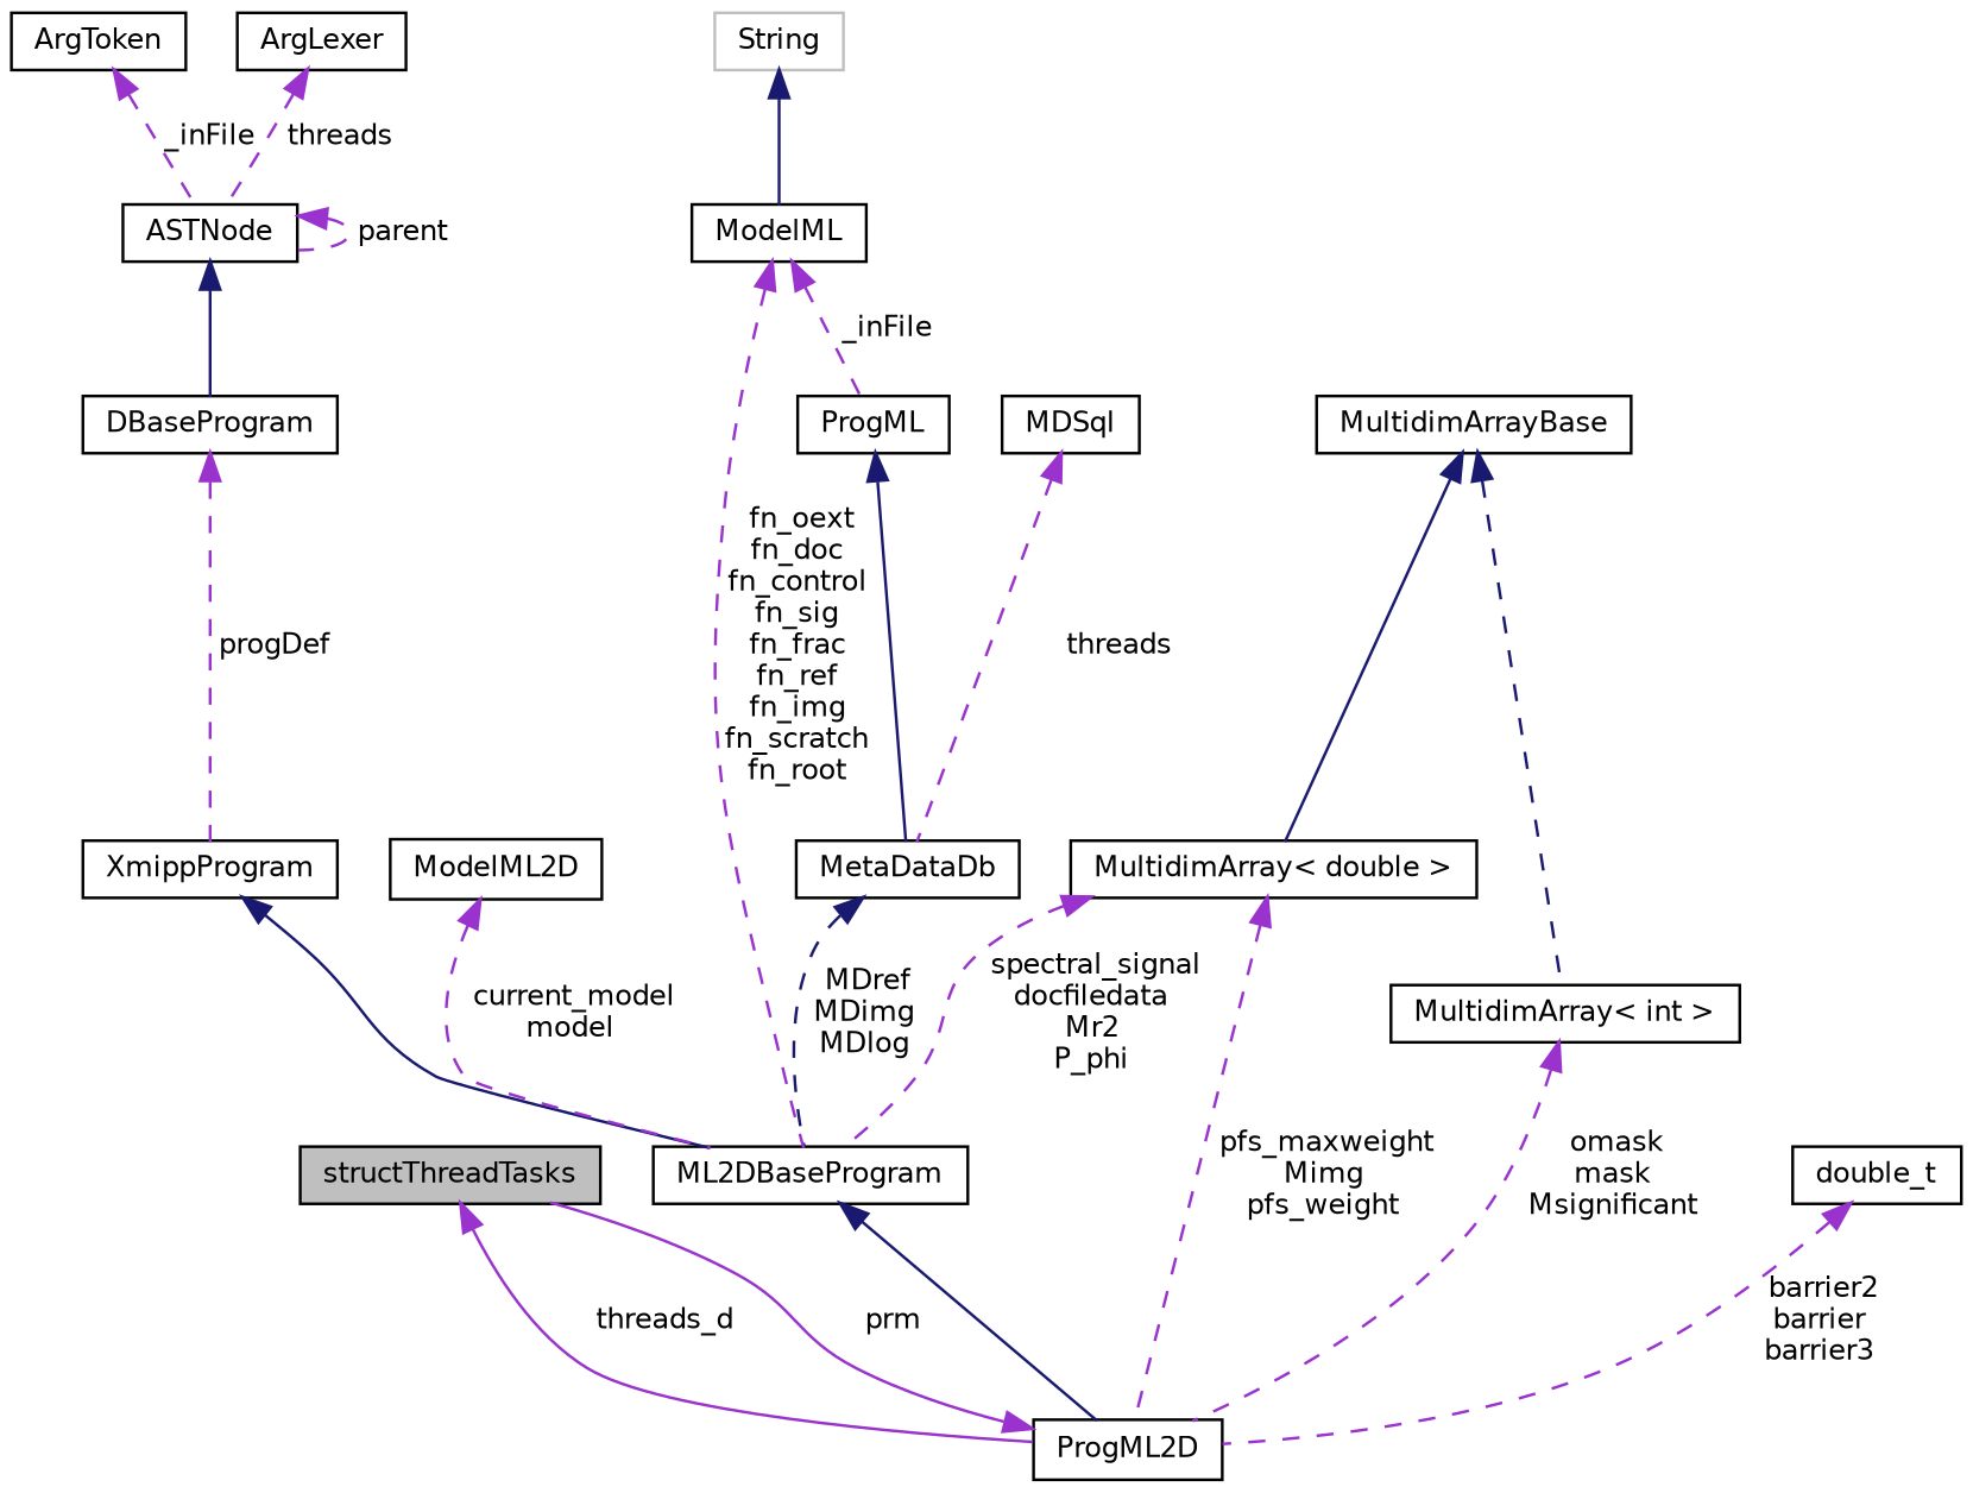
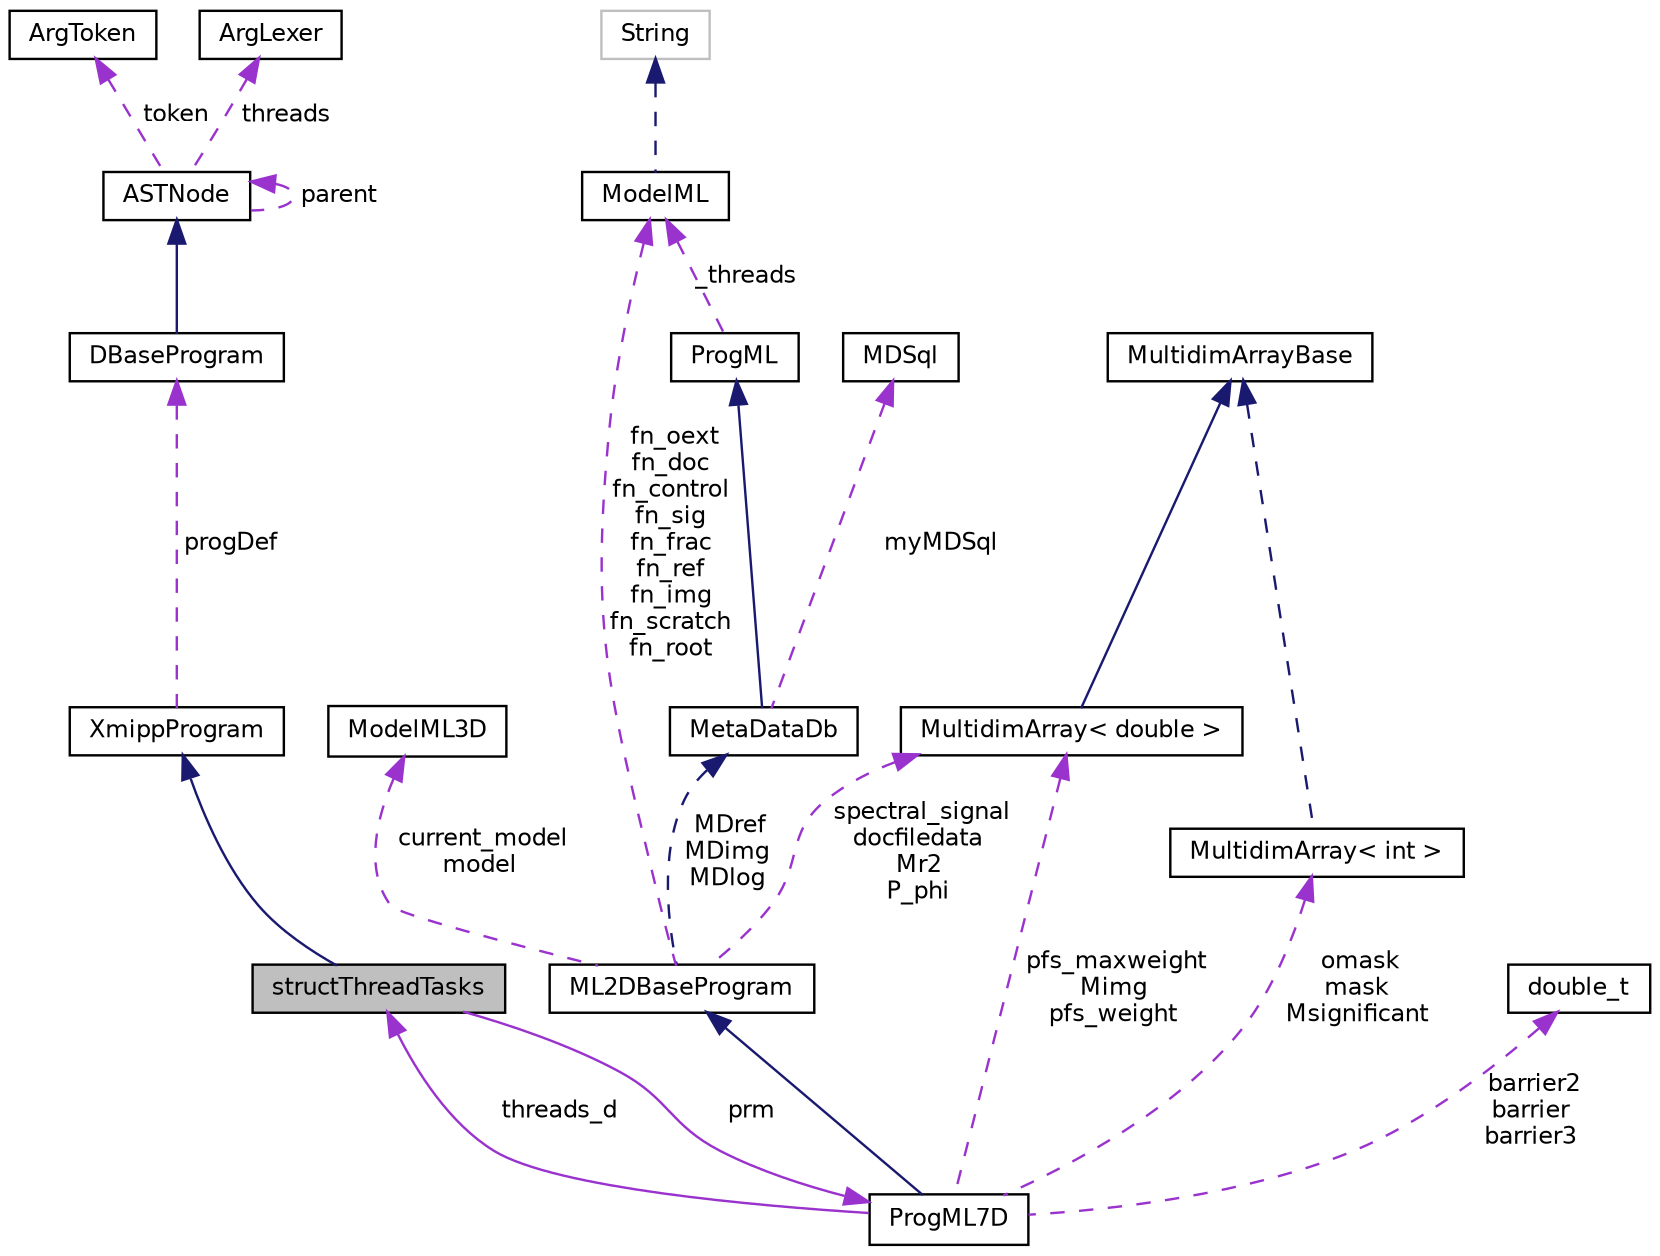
  digraph {
    node [color=black fillcolor=white fontname=Helvetica fontsize=10 shape=record style=filled]
    edge [color=darkorchid3 dir=back fontname=Helvetica fontsize=10 labelfontname=Helvetica labelfontsize=10 style=dashed]
    n1 [fillcolor=grey75 fontcolor=black height=0.2 label=structThreadTasks width=0.4]
-   n2 [height=0.2 label=ProgML2D width=0.4]
+   n2 [height=0.2 label=ProgML7D width=0.4]
    n3 [height=0.2 label=ML2DBaseProgram width=0.4]
    n4 [height=0.2 label=XmippProgram width=0.4]
    n5 [height=0.2 label=DBaseProgram width=0.4]
    n6 [height=0.2 label=ASTNode width=0.4]
    n7 [height=0.2 label=ArgToken width=0.4]
    n8 [height=0.2 label=ArgLexer width=0.4]
-   n9 [height=0.2 label=ModelML2D width=0.4]
+   n9 [height=0.2 label=ModelML3D width=0.4]
    n10 [height=0.2 label=MetaDataDb width=0.4]
    n11 [height=0.2 label=ProgML width=0.4]
    n12 [height=0.2 label=ModelML width=0.4]
    n13 [color=grey75 height=0.2 label=String width=0.4]
    n14 [height=0.2 label=MDSql width=0.4]
    n15 [height=0.2 label="MultidimArray\< double \>" width=0.4]
    n16 [height=0.2 label=MultidimArrayBase width=0.4]
    n17 [height=0.2 label="MultidimArray\< int \>" width=0.4]
    n18 [height=0.2 label=double_t width=0.4]
    n1 -> n2 [label=" threads_d" style=solid]
    n2 -> n1 [label=" prm" style=solid]
    n3 -> n2 [color=midnightblue style=solid]
-   n4 -> n3 [color=midnightblue style=solid]
+   n4 -> n1 [color=midnightblue style=solid]
    n5 -> n4 [label=" progDef"]
    n6 -> n5 [color=midnightblue style=solid]
    n6 -> n6 [label=" parent"]
-   n7 -> n6 [label=" _inFile"]
+   n7 -> n6 [label=" token"]
    n8 -> n6 [label=" threads"]
    n9 -> n3 [label=" current_model\nmodel"]
    n10 -> n3 [color=midnightblue label=" MDref\nMDimg\nMDlog"]
    n11 -> n10 [color=midnightblue style=solid]
    n12 -> n3 [label=" fn_oext\nfn_doc\nfn_control\nfn_sig\nfn_frac\nfn_ref\nfn_img\nfn_scratch\nfn_root"]
-   n12 -> n11 [label=" _inFile"]
-   n13 -> n12 [color=midnightblue style=solid]
-   n14 -> n10 [label=" threads"]
+   n12 -> n11 [label=" _threads"]
+   n13 -> n12 [color=midnightblue]
+   n14 -> n10 [label=" myMDSql"]
    n15 -> n2 [label=" pfs_maxweight\nMimg\npfs_weight"]
    n15 -> n3 [label=" spectral_signal\ndocfiledata\nMr2\nP_phi"]
    n16 -> n15 [color=midnightblue style=solid]
    n16 -> n17 [color=midnightblue]
    n17 -> n2 [label=" omask\nmask\nMsignificant"]
    n18 -> n2 [label=" barrier2\nbarrier\nbarrier3"]
  }
